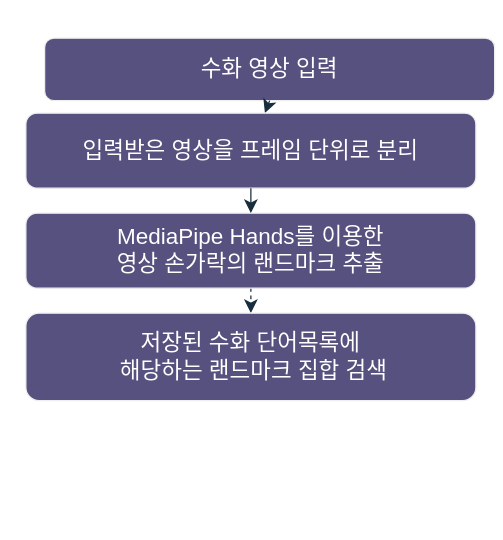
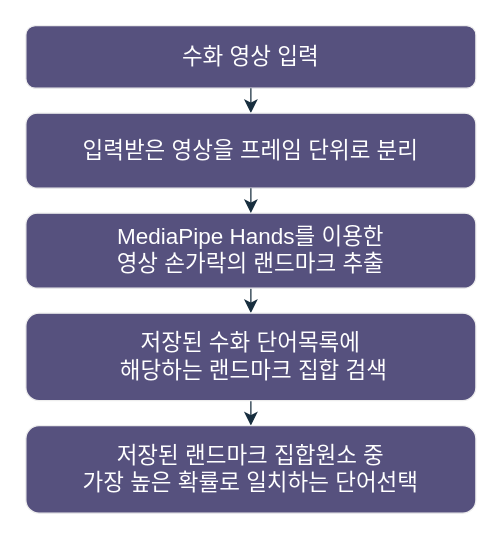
  <mxCell id="0" />
  <mxCell id="1" parent="0" />
- <mxCell id="2" value="&lt;font style=&quot;font-size: 18px;&quot;&gt;수화 영상 입력&lt;/font&gt;" style="rounded=1;whiteSpace=wrap;html=1;fontSize=12;glass=0;strokeWidth=1;shadow=0;labelBackgroundColor=none;fillColor=#56517E;strokeColor=#EEEEEE;fontColor=#FFFFFF;" parent="1" vertex="1"><mxGeometry x="35" y="30" width="360" height="50" as="geometry" /></mxCell>
- <mxCell id="3" style="edgeStyle=none;curved=1;rounded=1;orthogonalLoop=1;jettySize=auto;html=1;entryX=0.5;entryY=0;entryDx=0;entryDy=0;fontSize=12;startSize=8;endSize=8;labelBackgroundColor=none;strokeColor=#182E3E;fontColor=default;dashed=1;" parent="1" source="4" target="6" edge="1"><mxGeometry relative="1" as="geometry" /></mxCell>
+ <mxCell id="2" value="&lt;font style=&quot;font-size: 18px;&quot;&gt;수화 영상 입력&lt;/font&gt;" style="rounded=1;whiteSpace=wrap;html=1;fontSize=12;glass=0;strokeWidth=1;shadow=0;labelBackgroundColor=none;fillColor=#56517E;strokeColor=#EEEEEE;fontColor=#FFFFFF;" parent="1" vertex="1"><mxGeometry x="20" y="20" width="360" height="50" as="geometry" /></mxCell>
+ <mxCell id="3" style="edgeStyle=none;curved=1;rounded=1;orthogonalLoop=1;jettySize=auto;html=1;entryX=0.5;entryY=0;entryDx=0;entryDy=0;fontSize=12;startSize=8;endSize=8;labelBackgroundColor=none;strokeColor=#182E3E;fontColor=default;" parent="1" source="4" target="6" edge="1"><mxGeometry relative="1" as="geometry" /></mxCell>
  <mxCell id="4" value="&lt;font style=&quot;font-size: 18px;&quot;&gt;MediaPipe Hands를 이용한&lt;br&gt;영상 손가락의 랜드마크 추출&lt;/font&gt;" style="rounded=1;whiteSpace=wrap;html=1;fontSize=12;glass=0;strokeWidth=1;shadow=0;labelBackgroundColor=none;fillColor=#56517E;strokeColor=#EEEEEE;fontColor=#FFFFFF;" parent="1" vertex="1"><mxGeometry x="20" y="170" width="360" height="60" as="geometry" /></mxCell>
+ <mxCell id="5" style="edgeStyle=none;curved=1;rounded=1;orthogonalLoop=1;jettySize=auto;html=1;entryX=0.5;entryY=0;entryDx=0;entryDy=0;fontSize=12;startSize=8;endSize=8;labelBackgroundColor=none;strokeColor=#182E3E;fontColor=default;" parent="1" source="6" target="7" edge="1"><mxGeometry relative="1" as="geometry" /></mxCell>
  <mxCell id="6" value="&lt;font style=&quot;font-size: 18px;&quot;&gt;저장된 수화 단어목록에&lt;br&gt;&amp;nbsp;해당하는 랜드마크 집합 검색&lt;/font&gt;" style="rounded=1;whiteSpace=wrap;html=1;fontSize=12;glass=0;strokeWidth=1;shadow=0;labelBackgroundColor=none;fillColor=#56517E;strokeColor=#EEEEEE;fontColor=#FFFFFF;" parent="1" vertex="1"><mxGeometry x="20" y="250" width="360" height="70" as="geometry" /></mxCell>
+ <mxCell id="7" value="&lt;font style=&quot;font-size: 18px;&quot;&gt;저장된 랜드마크 집합원소 중 &lt;br&gt;가장 높은 확률로 일치하는 단어선택&lt;/font&gt;" style="rounded=1;whiteSpace=wrap;html=1;fontSize=12;glass=0;strokeWidth=1;shadow=0;labelBackgroundColor=none;fillColor=#56517E;strokeColor=#EEEEEE;fontColor=#FFFFFF;" parent="1" vertex="1"><mxGeometry x="20" y="340" width="360" height="70" as="geometry" /></mxCell>
  <mxCell id="8" value="" style="edgeStyle=none;curved=1;rounded=1;orthogonalLoop=1;jettySize=auto;html=1;fontSize=12;startSize=8;endSize=8;exitX=0.5;exitY=1;exitDx=0;exitDy=0;labelBackgroundColor=none;strokeColor=#182E3E;fontColor=default;" parent="1" source="2" target="9" edge="1"><mxGeometry relative="1" as="geometry"><mxPoint x="150" y="120" as="targetPoint" /></mxGeometry></mxCell>
  <mxCell id="9" value="&lt;font style=&quot;font-size: 18px;&quot;&gt;입력받은 영상을 프레임 단위로 분리&lt;/font&gt;" style="rounded=1;whiteSpace=wrap;html=1;fontSize=12;glass=0;strokeWidth=1;shadow=0;labelBackgroundColor=none;fillColor=#56517E;strokeColor=#EEEEEE;fontColor=#FFFFFF;" parent="1" vertex="1"><mxGeometry x="20" y="90" width="360" height="60" as="geometry" /></mxCell>
  <mxCell id="10" value="" style="edgeStyle=none;curved=1;rounded=1;orthogonalLoop=1;jettySize=auto;html=1;fontSize=12;startSize=8;endSize=8;exitX=0.5;exitY=1;exitDx=0;exitDy=0;entryX=0.5;entryY=0;entryDx=0;entryDy=0;labelBackgroundColor=none;strokeColor=#182E3E;fontColor=default;" parent="1" source="9" target="4" edge="1"><mxGeometry relative="1" as="geometry"><mxPoint x="-52" y="59" as="sourcePoint" /><mxPoint x="149" y="139" as="targetPoint" /></mxGeometry></mxCell>
